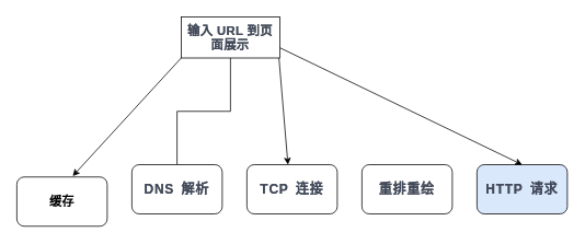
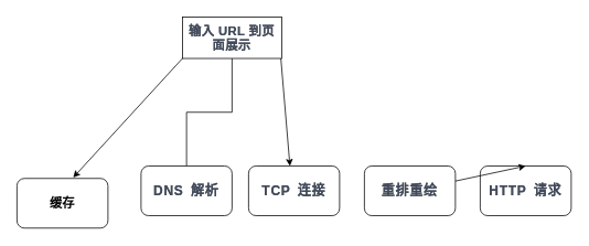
  <mxCell id="0" />
  <mxCell id="1" parent="0" />
  <mxCell id="2" style="edgeStyle=orthogonalEdgeStyle;rounded=0;orthogonalLoop=1;jettySize=auto;html=1;exitX=0.5;exitY=1;exitDx=0;exitDy=0;entryX=0.5;entryY=0;entryDx=0;entryDy=0;endArrow=none;" parent="1" source="3" target="5" edge="1"><mxGeometry relative="1" as="geometry" /></mxCell>
  <mxCell id="3" value="&lt;strong style=&quot;margin: 0px ; padding: 0px ; max-width: 100% ; color: rgb(66 , 75 , 93) ; font-family: , &amp;#34;optima&amp;#34; , , , &amp;#34;pingfang sc&amp;#34; , &amp;#34;cambria&amp;#34; , &amp;#34;cochin&amp;#34; , &amp;#34;georgia&amp;#34; , &amp;#34;times&amp;#34; , &amp;#34;times new roman&amp;#34; , serif ; font-size: 15px ; letter-spacing: 0.544px ; text-align: left ; white-space: normal ; background-color: rgb(255 , 255 , 255) ; text-shadow: transparent 0px 0px 0px , rgba(0 , 0 , 0 , 0.68) 0px 0px 0px ; box-sizing: border-box ; overflow-wrap: break-word&quot;&gt;输入 URL 到页面展示&lt;/strong&gt;" style="rounded=0;whiteSpace=wrap;html=1;" parent="1" vertex="1"><mxGeometry x="220" y="20" width="120" height="50" as="geometry" /></mxCell>
  <mxCell id="4" value="&lt;b&gt;&lt;font style=&quot;font-size: 15px&quot;&gt;缓存&lt;/font&gt;&lt;/b&gt;" style="rounded=1;whiteSpace=wrap;html=1;" parent="1" vertex="1"><mxGeometry x="20" y="215" width="110" height="60" as="geometry" /></mxCell>
- <mxCell id="5" value="&lt;strong style=&quot;margin: 0px ; padding: 0px ; max-width: 100% ; color: rgb(66 , 75 , 93) ; font-family: , &amp;#34;optima&amp;#34; , , , &amp;#34;pingfang sc&amp;#34; , &amp;#34;cambria&amp;#34; , &amp;#34;cochin&amp;#34; , &amp;#34;georgia&amp;#34; , &amp;#34;times&amp;#34; , &amp;#34;times new roman&amp;#34; , serif ; font-size: 16px ; letter-spacing: 1px ; text-align: left ; word-spacing: 3px ; text-shadow: transparent 0px 0px 0px , rgba(0 , 0 , 0 , 0.68) 0px 0px 0px ; box-sizing: border-box ; overflow-wrap: break-word&quot;&gt;DNS 解析&lt;/strong&gt;" style="rounded=1;whiteSpace=wrap;html=1;" parent="1" vertex="1"><mxGeometry x="160" y="200" width="110" height="60" as="geometry" /></mxCell>
+ <mxCell id="5" value="&lt;strong style=&quot;margin: 0px ; padding: 0px ; max-width: 100% ; color: rgb(66 , 75 , 93) ; font-family: , &amp;#34;optima&amp;#34; , , , &amp;#34;pingfang sc&amp;#34; , &amp;#34;cambria&amp;#34; , &amp;#34;cochin&amp;#34; , &amp;#34;georgia&amp;#34; , &amp;#34;times&amp;#34; , &amp;#34;times new roman&amp;#34; , serif ; font-size: 16px ; letter-spacing: 1px ; text-align: left ; word-spacing: 3px ; text-shadow: transparent 0px 0px 0px , rgba(0 , 0 , 0 , 0.68) 0px 0px 0px ; box-sizing: border-box ; overflow-wrap: break-word&quot;&gt;DNS 解析&lt;/strong&gt;" style="rounded=1;whiteSpace=wrap;html=1;" parent="1" vertex="1"><mxGeometry x="170" y="200" width="110" height="60" as="geometry" /></mxCell>
  <mxCell id="6" value="" style="endArrow=none;html=1;exitX=0.618;exitY=-0.017;exitDx=0;exitDy=0;exitPerimeter=0;endFill=0;startArrow=classic;startFill=1;" parent="1" source="4" edge="1"><mxGeometry width="50" height="50" relative="1" as="geometry"><mxPoint x="170" y="120" as="sourcePoint" /><mxPoint x="220" y="70" as="targetPoint" /></mxGeometry></mxCell>
  <mxCell id="7" value="&lt;strong style=&quot;margin: 0px ; padding: 0px ; max-width: 100% ; color: rgb(66 , 75 , 93) ; font-family: , &amp;#34;optima&amp;#34; , , , &amp;#34;pingfang sc&amp;#34; , &amp;#34;cambria&amp;#34; , &amp;#34;cochin&amp;#34; , &amp;#34;georgia&amp;#34; , &amp;#34;times&amp;#34; , &amp;#34;times new roman&amp;#34; , serif ; font-size: 16px ; letter-spacing: 1px ; text-align: left ; word-spacing: 3px ; text-shadow: transparent 0px 0px 0px , rgba(0 , 0 , 0 , 0.68) 0px 0px 0px ; box-sizing: border-box ; overflow-wrap: break-word&quot;&gt;TCP 连接&lt;/strong&gt;" style="rounded=1;whiteSpace=wrap;html=1;" parent="1" vertex="1"><mxGeometry x="300" y="200" width="110" height="60" as="geometry" /></mxCell>
  <mxCell id="8" value="" style="endArrow=none;html=1;entryX=0.992;entryY=1;entryDx=0;entryDy=0;entryPerimeter=0;endFill=0;startArrow=classic;startFill=1;" parent="1" target="3" edge="1"><mxGeometry width="50" height="50" relative="1" as="geometry"><mxPoint x="350" y="200" as="sourcePoint" /><mxPoint x="70" y="280" as="targetPoint" /></mxGeometry></mxCell>
- <mxCell id="9" value="&lt;strong style=&quot;margin: 0px ; padding: 0px ; max-width: 100% ; color: rgb(66 , 75 , 93) ; font-family: , &amp;#34;optima&amp;#34; , , , &amp;#34;pingfang sc&amp;#34; , &amp;#34;cambria&amp;#34; , &amp;#34;cochin&amp;#34; , &amp;#34;georgia&amp;#34; , &amp;#34;times&amp;#34; , &amp;#34;times new roman&amp;#34; , serif ; font-size: 16px ; letter-spacing: 1px ; text-align: left ; word-spacing: 3px ; text-shadow: transparent 0px 0px 0px , rgba(0 , 0 , 0 , 0.68) 0px 0px 0px ; box-sizing: border-box ; overflow-wrap: break-word&quot;&gt;HTTP 请求&lt;/strong&gt;" style="rounded=1;whiteSpace=wrap;html=1;fillColor=#dae8fc;" parent="1" vertex="1"><mxGeometry x="580" y="200" width="110" height="60" as="geometry" /></mxCell>
- <mxCell id="10" value="" style="endArrow=none;html=1;entryX=1;entryY=0.75;entryDx=0;entryDy=0;endFill=0;startArrow=classic;startFill=1;exitX=0.5;exitY=0;exitDx=0;exitDy=0;" parent="1" source="9" target="3" edge="1"><mxGeometry width="50" height="50" relative="1" as="geometry"><mxPoint x="440" y="206" as="sourcePoint" /><mxPoint x="349.04" y="80" as="targetPoint" /></mxGeometry></mxCell>
+ <mxCell id="9" value="&lt;strong style=&quot;margin: 0px ; padding: 0px ; max-width: 100% ; color: rgb(66 , 75 , 93) ; font-family: , &amp;#34;optima&amp;#34; , , , &amp;#34;pingfang sc&amp;#34; , &amp;#34;cambria&amp;#34; , &amp;#34;cochin&amp;#34; , &amp;#34;georgia&amp;#34; , &amp;#34;times&amp;#34; , &amp;#34;times new roman&amp;#34; , serif ; font-size: 16px ; letter-spacing: 1px ; text-align: left ; word-spacing: 3px ; text-shadow: transparent 0px 0px 0px , rgba(0 , 0 , 0 , 0.68) 0px 0px 0px ; box-sizing: border-box ; overflow-wrap: break-word&quot;&gt;HTTP 请求&lt;/strong&gt;" style="rounded=1;whiteSpace=wrap;html=1;" parent="1" vertex="1"><mxGeometry x="580" y="200" width="110" height="60" as="geometry" /></mxCell>
+ <mxCell id="10" value="" style="endArrow=none;html=1;endFill=0;startArrow=classic;startFill=1;exitX=0.5;exitY=0;exitDx=0;exitDy=0;" parent="1" source="9" target="11" edge="1"><mxGeometry width="50" height="50" relative="1" as="geometry"><mxPoint x="440" y="206" as="sourcePoint" /><mxPoint x="349.04" y="80" as="targetPoint" /></mxGeometry></mxCell>
  <mxCell id="11" value="&lt;strong style=&quot;margin: 0px ; padding: 0px ; max-width: 100% ; color: rgb(66 , 75 , 93) ; font-family: , &amp;#34;optima&amp;#34; , , , &amp;#34;pingfang sc&amp;#34; , &amp;#34;cambria&amp;#34; , &amp;#34;cochin&amp;#34; , &amp;#34;georgia&amp;#34; , &amp;#34;times&amp;#34; , &amp;#34;times new roman&amp;#34; , serif ; font-size: 16px ; letter-spacing: 1px ; text-align: left ; word-spacing: 3px ; text-shadow: transparent 0px 0px 0px , rgba(0 , 0 , 0 , 0.68) 0px 0px 0px ; box-sizing: border-box ; overflow-wrap: break-word&quot;&gt;重排重绘&lt;/strong&gt;" style="rounded=1;whiteSpace=wrap;html=1;" parent="1" vertex="1"><mxGeometry x="440" y="200" width="110" height="60" as="geometry" /></mxCell>
